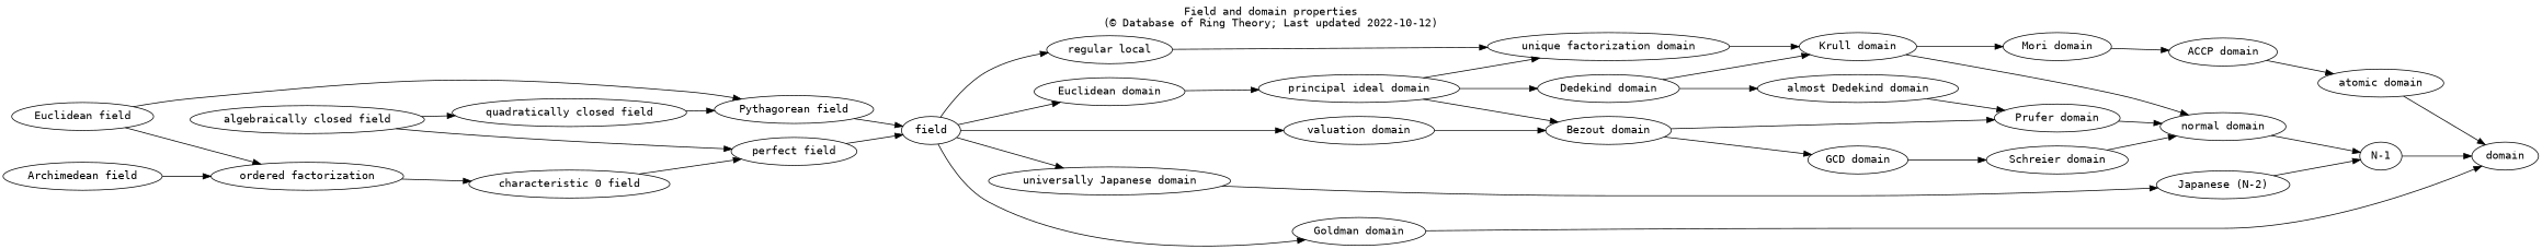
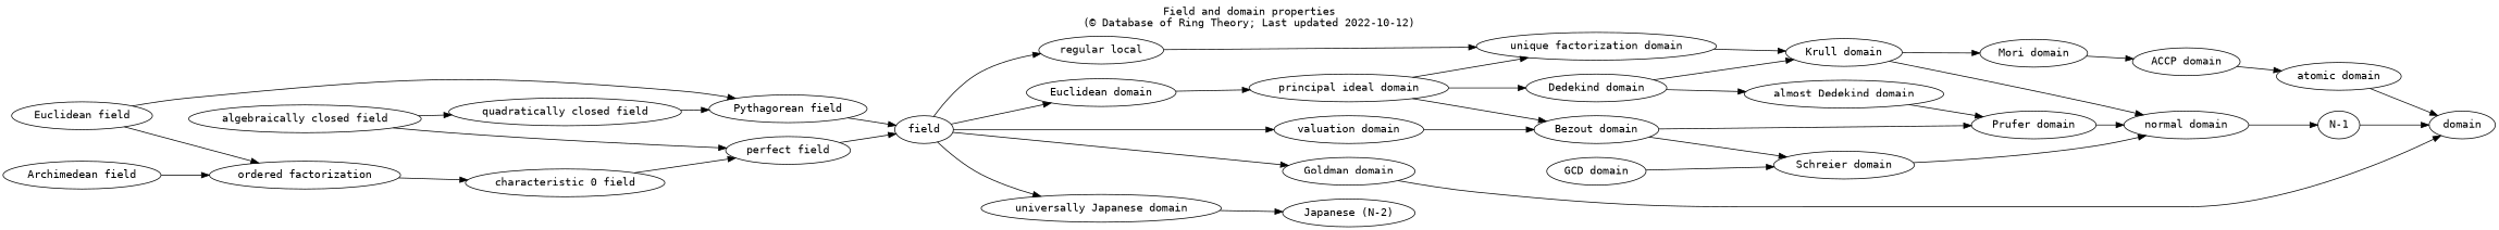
  strict digraph {
    fontname="DejaVu Sans Mono"
    label=<Field and domain properties<br/>(© Database of Ring Theory; Last updated 2022-10-12)>
    labelloc=top
    rankdir=LR
    node [fontname="DejaVu Sans Mono"]
    edge [fontname="DejaVu Sans Mono"]
    "unique factorization domain"
    "Krull domain"
    "normal domain"
    "Mori domain"
    "GCD domain"
    "Schreier domain"
    "N-1"
    "ACCP domain"
    "Euclidean domain"
    "principal ideal domain"
    "Dedekind domain"
    "Bezout domain"
    "almost Dedekind domain"
    "Prufer domain"
    "Euclidean field"
    "Pythagorean field"
    n17 [label="ordered factorization"]
    field
    "characteristic 0 field"
    "regular local"
    "universally Japanese domain"
    "Goldman domain"
    "valuation domain"
    "perfect field"
    "Japanese (N-2)"
    domain
    "algebraically closed field"
    "quadratically closed field"
    "Archimedean field"
    "atomic domain"
    "unique factorization domain" -> "Krull domain"
    "Krull domain" -> "normal domain"
    "Krull domain" -> "Mori domain"
    "normal domain" -> "N-1"
    "Mori domain" -> "ACCP domain"
    "GCD domain" -> "Schreier domain"
    "Schreier domain" -> "normal domain"
    "N-1" -> domain
    "ACCP domain" -> "atomic domain"
    "Euclidean domain" -> "principal ideal domain"
    "principal ideal domain" -> "unique factorization domain"
    "principal ideal domain" -> "Dedekind domain"
    "principal ideal domain" -> "Bezout domain"
    "Dedekind domain" -> "Krull domain"
    "Dedekind domain" -> "almost Dedekind domain"
-   "Bezout domain" -> "GCD domain"
+   "Bezout domain" -> "Schreier domain"
    "Bezout domain" -> "Prufer domain"
    "almost Dedekind domain" -> "Prufer domain"
    "Prufer domain" -> "normal domain"
    "Euclidean field" -> "Pythagorean field"
    "Euclidean field" -> n17
    "Pythagorean field" -> field
    n17 -> "characteristic 0 field"
    field -> "Euclidean domain"
    field -> "regular local"
    field -> "universally Japanese domain"
    field -> "Goldman domain"
    field -> "valuation domain"
    "characteristic 0 field" -> "perfect field"
    "regular local" -> "unique factorization domain"
    "universally Japanese domain" -> "Japanese (N-2)"
    "Goldman domain" -> domain
    "valuation domain" -> "Bezout domain"
    "perfect field" -> field
-   "Japanese (N-2)" -> "N-1"
    "algebraically closed field" -> "perfect field"
    "algebraically closed field" -> "quadratically closed field"
    "quadratically closed field" -> "Pythagorean field"
    "Archimedean field" -> n17
    "atomic domain" -> domain
  }
